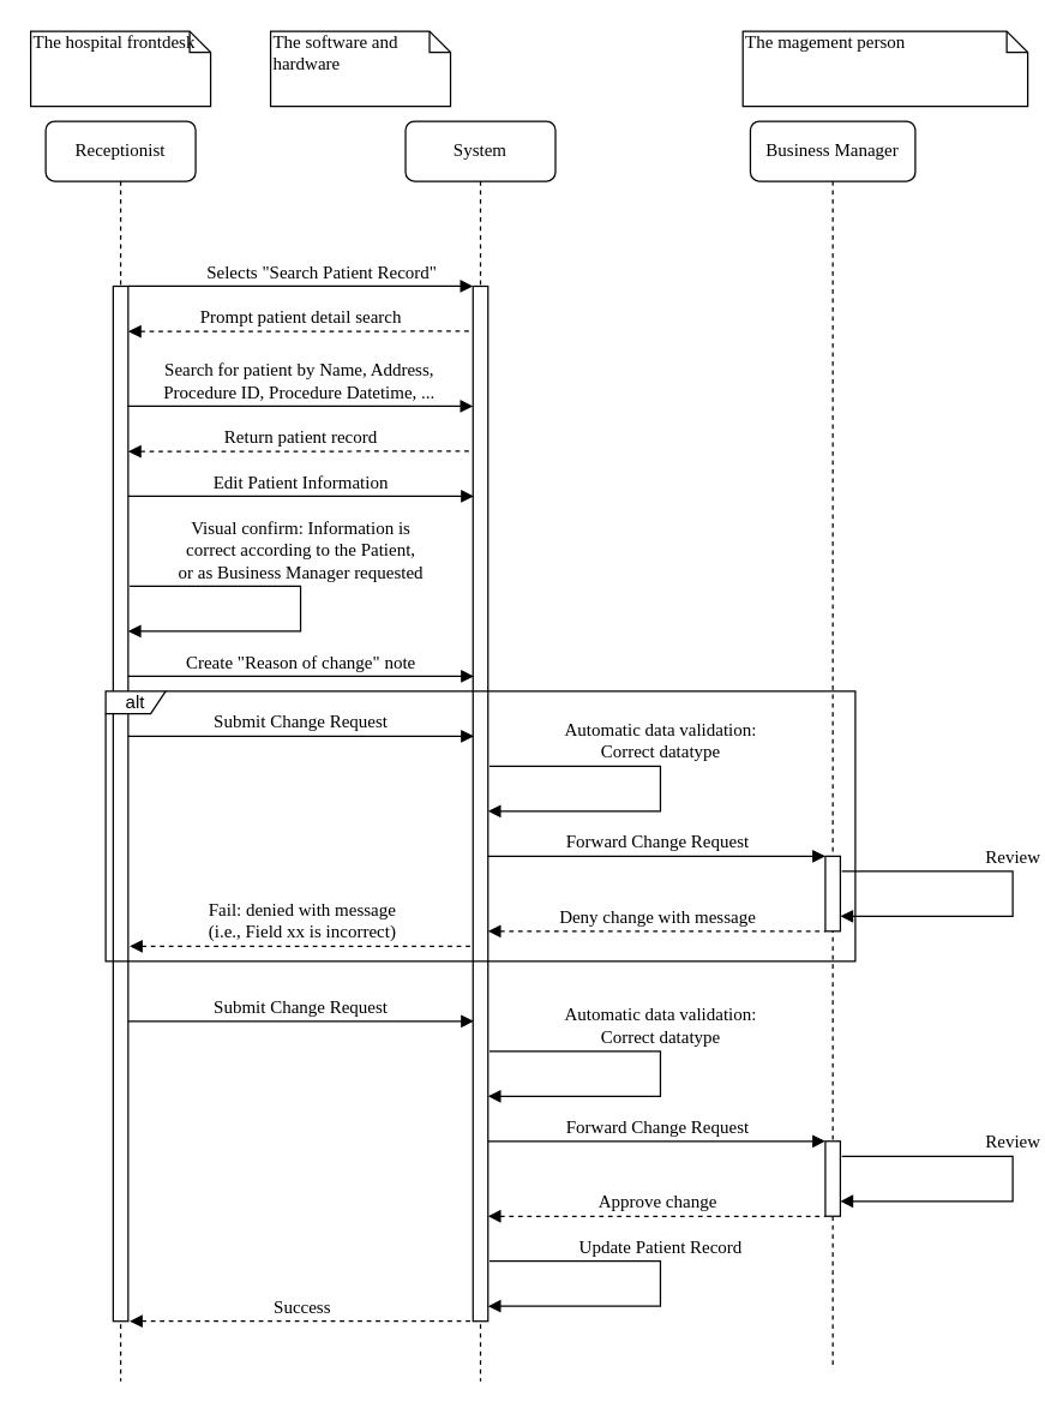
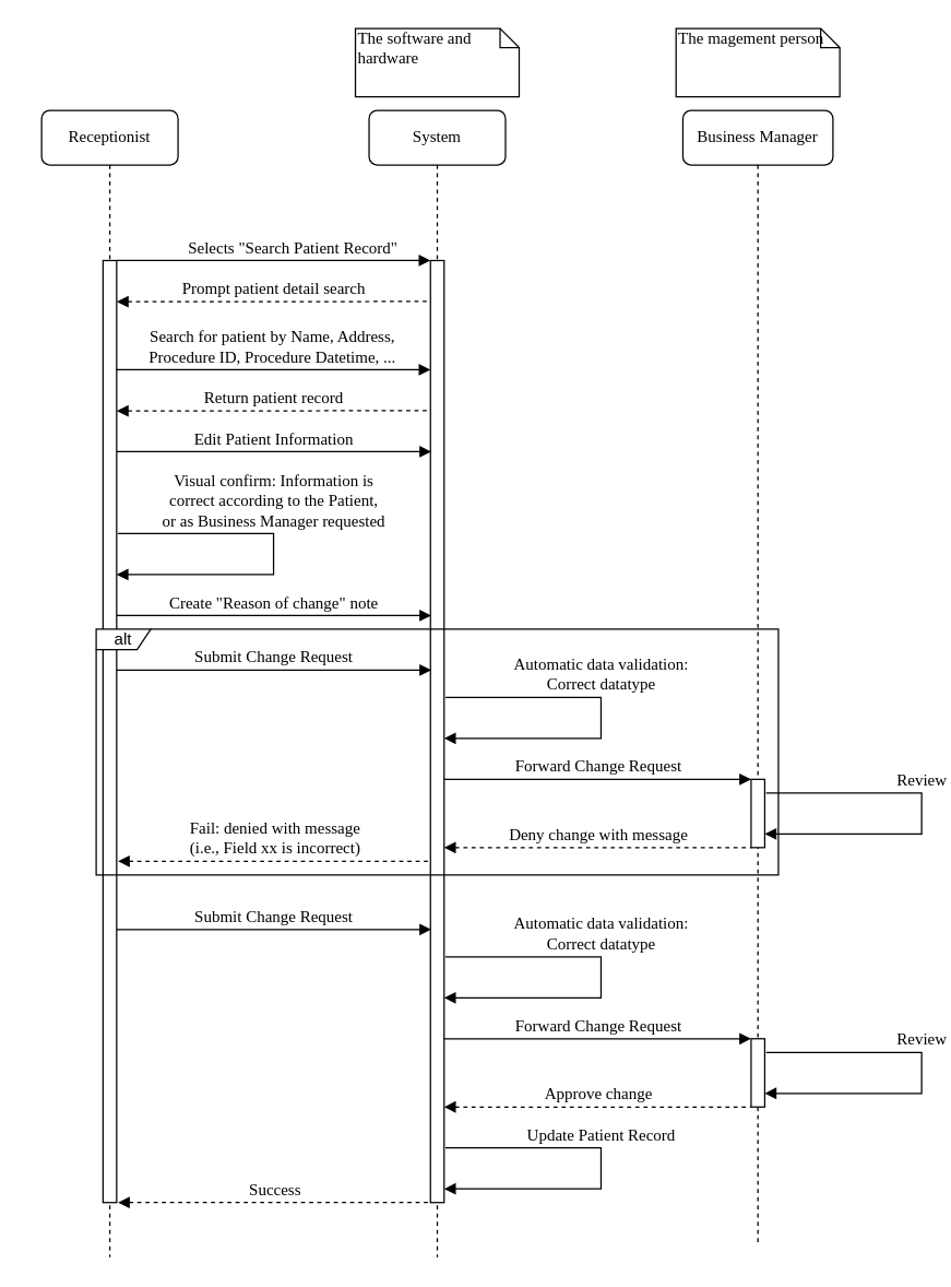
  <mxCell id="0" />
  <mxCell id="1" parent="0" />
  <mxCell id="2" value="System" style="shape=umlLifeline;perimeter=lifelinePerimeter;whiteSpace=wrap;html=1;container=0;collapsible=0;recursiveResize=0;outlineConnect=0;rounded=1;shadow=0;comic=0;labelBackgroundColor=none;strokeWidth=1;fontFamily=Verdana;fontSize=12;align=center;" vertex="1" parent="1"><mxGeometry x="270" y="80" width="100" height="840" as="geometry" /></mxCell>
  <mxCell id="3" value="Receptionist" style="shape=umlLifeline;perimeter=lifelinePerimeter;whiteSpace=wrap;html=1;container=0;collapsible=0;recursiveResize=0;outlineConnect=0;rounded=1;shadow=0;comic=0;labelBackgroundColor=none;strokeWidth=1;fontFamily=Verdana;fontSize=12;align=center;" vertex="1" parent="1"><mxGeometry x="30" y="80" width="100" height="840" as="geometry" /></mxCell>
- <mxCell id="4" value="The hospital frontdesk" style="shape=note;whiteSpace=wrap;html=1;size=14;verticalAlign=top;align=left;spacingTop=-6;rounded=0;shadow=0;comic=0;labelBackgroundColor=none;strokeWidth=1;fontFamily=Verdana;fontSize=12" vertex="1" parent="1"><mxGeometry x="20" y="20" width="120" height="50" as="geometry" /></mxCell>
- <mxCell id="5" value="The software and hardware" style="shape=note;whiteSpace=wrap;html=1;size=14;verticalAlign=top;align=left;spacingTop=-6;rounded=0;shadow=0;comic=0;labelBackgroundColor=none;strokeWidth=1;fontFamily=Verdana;fontSize=12" vertex="1" parent="1"><mxGeometry x="180" y="20" width="120" height="50" as="geometry" /></mxCell>
+ <mxCell id="5" value="The software and hardware" style="shape=note;whiteSpace=wrap;html=1;size=14;verticalAlign=top;align=left;spacingTop=-6;rounded=0;shadow=0;comic=0;labelBackgroundColor=none;strokeWidth=1;fontFamily=Verdana;fontSize=12" vertex="1" parent="1"><mxGeometry x="260" y="20" width="120" height="50" as="geometry" /></mxCell>
  <mxCell id="6" value="Return patient record" style="html=1;verticalAlign=bottom;endArrow=none;labelBackgroundColor=none;fontFamily=Verdana;fontSize=12;edgeStyle=elbowEdgeStyle;elbow=vertical;entryX=-0.012;entryY=0.997;entryDx=0;entryDy=0;entryPerimeter=0;endFill=0;startArrow=block;startFill=1;dashed=1;" edge="1" parent="1"><mxGeometry relative="1" as="geometry"><mxPoint x="85.12" y="300.15" as="sourcePoint" /><mxPoint x="315" y="300" as="targetPoint" /><Array as="points"><mxPoint x="240" y="300" /></Array></mxGeometry></mxCell>
  <mxCell id="7" value="Business Manager" style="shape=umlLifeline;perimeter=lifelinePerimeter;whiteSpace=wrap;html=1;container=1;collapsible=0;recursiveResize=0;outlineConnect=0;rounded=1;shadow=0;comic=0;labelBackgroundColor=none;strokeWidth=1;fontFamily=Verdana;fontSize=12;align=center;" vertex="1" parent="1"><mxGeometry x="500" y="80" width="110" height="830" as="geometry" /></mxCell>
  <mxCell id="8" value="" style="html=1;points=[];perimeter=orthogonalPerimeter;rounded=0;shadow=0;comic=0;labelBackgroundColor=none;strokeWidth=1;fontFamily=Verdana;fontSize=12;align=center;" vertex="1" parent="7"><mxGeometry x="50" y="680" width="10" height="50" as="geometry" /></mxCell>
  <mxCell id="9" value="Review" style="html=1;verticalAlign=bottom;endArrow=block;labelBackgroundColor=none;fontFamily=Verdana;fontSize=12;edgeStyle=orthogonalEdgeStyle;elbow=vertical;rounded=0;curved=0;exitX=1.073;exitY=0.217;exitDx=0;exitDy=0;exitPerimeter=0;endFill=1;entryX=1.047;entryY=0.253;entryDx=0;entryDy=0;entryPerimeter=0;" edge="1" parent="7"><mxGeometry x="-0.117" relative="1" as="geometry"><mxPoint x="61" y="690" as="sourcePoint" /><mxPoint x="60" y="720" as="targetPoint" /><Array as="points"><mxPoint x="175" y="690" /><mxPoint x="175" y="720" /></Array><mxPoint as="offset" /></mxGeometry></mxCell>
- <mxCell id="10" value="The magement person" style="shape=note;whiteSpace=wrap;html=1;size=14;verticalAlign=top;align=left;spacingTop=-6;rounded=0;shadow=0;comic=0;labelBackgroundColor=none;strokeWidth=1;fontFamily=Verdana;fontSize=12" vertex="1" parent="1"><mxGeometry x="495" y="20" width="190" height="50" as="geometry" /></mxCell>
+ <mxCell id="10" value="The magement person" style="shape=note;whiteSpace=wrap;html=1;size=14;verticalAlign=top;align=left;spacingTop=-6;rounded=0;shadow=0;comic=0;labelBackgroundColor=none;strokeWidth=1;fontFamily=Verdana;fontSize=12" vertex="1" parent="1"><mxGeometry x="495" y="20" width="120" height="50" as="geometry" /></mxCell>
  <mxCell id="11" value="" style="html=1;points=[];perimeter=orthogonalPerimeter;rounded=0;shadow=0;comic=0;labelBackgroundColor=none;strokeWidth=1;fontFamily=Verdana;fontSize=12;align=center;" vertex="1" parent="1"><mxGeometry x="315" y="190" width="10" height="690" as="geometry" /></mxCell>
  <mxCell id="12" value="Prompt patient detail search" style="html=1;verticalAlign=bottom;endArrow=none;labelBackgroundColor=none;fontFamily=Verdana;fontSize=12;edgeStyle=elbowEdgeStyle;elbow=vertical;entryX=-0.012;entryY=0.997;entryDx=0;entryDy=0;entryPerimeter=0;endFill=0;startArrow=block;startFill=1;dashed=1;" edge="1" parent="1"><mxGeometry relative="1" as="geometry"><mxPoint x="85.12" y="220.15" as="sourcePoint" /><mxPoint x="315" y="220" as="targetPoint" /><Array as="points"><mxPoint x="240" y="220" /></Array></mxGeometry></mxCell>
  <mxCell id="13" value="" style="html=1;points=[];perimeter=orthogonalPerimeter;rounded=0;shadow=0;comic=0;labelBackgroundColor=none;strokeWidth=1;fontFamily=Verdana;fontSize=12;align=center;" vertex="1" parent="1"><mxGeometry x="75" y="190" width="10" height="690" as="geometry" /></mxCell>
  <mxCell id="14" value="&lt;div&gt;Search for patient by Name, Address,&lt;/div&gt;&lt;div&gt;Procedure ID, Procedure Datetime, ...&lt;br&gt;&lt;/div&gt;" style="html=1;verticalAlign=bottom;endArrow=block;labelBackgroundColor=none;fontFamily=Verdana;fontSize=12;edgeStyle=elbowEdgeStyle;elbow=vertical;entryX=0.055;entryY=0.669;entryDx=0;entryDy=0;entryPerimeter=0;" edge="1" parent="1"><mxGeometry x="-0.004" relative="1" as="geometry"><mxPoint x="84.45" y="270" as="sourcePoint" /><mxPoint x="315" y="270.35" as="targetPoint" /><Array as="points"><mxPoint x="200" y="270" /></Array><mxPoint as="offset" /></mxGeometry></mxCell>
  <mxCell id="15" value="&lt;div&gt;Visual confirm: Information is&lt;/div&gt;&lt;div&gt;correct according to the Patient,&lt;/div&gt;&lt;div&gt;or as Business Manager requested&lt;br&gt;&lt;/div&gt;" style="html=1;verticalAlign=bottom;endArrow=block;labelBackgroundColor=none;fontFamily=Verdana;fontSize=12;edgeStyle=orthogonalEdgeStyle;elbow=vertical;rounded=0;curved=0;exitX=1.073;exitY=0.217;exitDx=0;exitDy=0;exitPerimeter=0;endFill=1;entryX=1.047;entryY=0.253;entryDx=0;entryDy=0;entryPerimeter=0;" edge="1" parent="1"><mxGeometry x="-0.117" relative="1" as="geometry"><mxPoint x="86" y="390" as="sourcePoint" /><mxPoint x="85" y="420" as="targetPoint" /><Array as="points"><mxPoint x="200" y="390" /><mxPoint x="200" y="420" /></Array><mxPoint as="offset" /></mxGeometry></mxCell>
  <mxCell id="16" value="Selects &quot;Search Patient Record&quot;" style="html=1;verticalAlign=bottom;endArrow=block;labelBackgroundColor=none;fontFamily=Verdana;fontSize=12;edgeStyle=orthogonalEdgeStyle;elbow=vertical;rounded=0;curved=0;exitX=0.961;exitY=0;exitDx=0;exitDy=0;exitPerimeter=0;entryX=-0.033;entryY=0.002;entryDx=0;entryDy=0;entryPerimeter=0;" edge="1" parent="1"><mxGeometry x="0.121" relative="1" as="geometry"><mxPoint x="85" y="190" as="sourcePoint" /><mxPoint x="315" y="190" as="targetPoint" /><Array as="points"><mxPoint x="90" y="190" /></Array><mxPoint as="offset" /></mxGeometry></mxCell>
  <mxCell id="17" value="Edit Patient Information" style="html=1;verticalAlign=bottom;endArrow=block;labelBackgroundColor=none;fontFamily=Verdana;fontSize=12;edgeStyle=elbowEdgeStyle;elbow=vertical;entryX=0.055;entryY=0.669;entryDx=0;entryDy=0;entryPerimeter=0;" edge="1" parent="1"><mxGeometry relative="1" as="geometry"><mxPoint x="85" y="330" as="sourcePoint" /><mxPoint x="315.55" y="330.35" as="targetPoint" /><Array as="points"><mxPoint x="200.55" y="330" /></Array></mxGeometry></mxCell>
  <mxCell id="18" value="Submit Change Request" style="html=1;verticalAlign=bottom;endArrow=block;labelBackgroundColor=none;fontFamily=Verdana;fontSize=12;edgeStyle=elbowEdgeStyle;elbow=vertical;entryX=0.055;entryY=0.669;entryDx=0;entryDy=0;entryPerimeter=0;" edge="1" parent="1"><mxGeometry relative="1" as="geometry"><mxPoint x="85" y="680" as="sourcePoint" /><mxPoint x="315.55" y="680.35" as="targetPoint" /><Array as="points"><mxPoint x="200.55" y="680" /></Array></mxGeometry></mxCell>
  <mxCell id="19" value="&lt;div&gt;Automatic data validation:&lt;/div&gt;&lt;div&gt;Correct datatype&lt;br&gt;&lt;/div&gt;" style="html=1;verticalAlign=bottom;endArrow=block;labelBackgroundColor=none;fontFamily=Verdana;fontSize=12;edgeStyle=orthogonalEdgeStyle;elbow=vertical;rounded=0;curved=0;exitX=1.073;exitY=0.217;exitDx=0;exitDy=0;exitPerimeter=0;endFill=1;entryX=1.047;entryY=0.253;entryDx=0;entryDy=0;entryPerimeter=0;" edge="1" parent="1"><mxGeometry x="-0.117" relative="1" as="geometry"><mxPoint x="326" y="700" as="sourcePoint" /><mxPoint x="325" y="730" as="targetPoint" /><Array as="points"><mxPoint x="440" y="700" /><mxPoint x="440" y="730" /></Array><mxPoint as="offset" /></mxGeometry></mxCell>
  <mxCell id="20" value="Forward Change Request" style="html=1;verticalAlign=bottom;endArrow=block;labelBackgroundColor=none;fontFamily=Verdana;fontSize=12;edgeStyle=elbowEdgeStyle;elbow=vertical;entryX=0;entryY=0;entryDx=0;entryDy=0;entryPerimeter=0;" edge="1" parent="1"><mxGeometry relative="1" as="geometry"><mxPoint x="325" y="760" as="sourcePoint" /><mxPoint x="550" y="760" as="targetPoint" /><Array as="points"><mxPoint x="535.55" y="760" /></Array></mxGeometry></mxCell>
  <mxCell id="21" value="Approve change" style="html=1;verticalAlign=bottom;endArrow=none;labelBackgroundColor=none;fontFamily=Verdana;fontSize=12;edgeStyle=elbowEdgeStyle;elbow=vertical;entryX=-0.012;entryY=0.997;entryDx=0;entryDy=0;entryPerimeter=0;endFill=0;startArrow=block;startFill=1;dashed=1;exitX=1.015;exitY=1;exitDx=0;exitDy=0;exitPerimeter=0;" edge="1" parent="1"><mxGeometry relative="1" as="geometry"><mxPoint x="325" y="810" as="sourcePoint" /><mxPoint x="550" y="810" as="targetPoint" /><Array as="points"><mxPoint x="475" y="810" /></Array></mxGeometry></mxCell>
  <mxCell id="22" value="Update Patient Record" style="html=1;verticalAlign=bottom;endArrow=block;labelBackgroundColor=none;fontFamily=Verdana;fontSize=12;edgeStyle=orthogonalEdgeStyle;elbow=vertical;rounded=0;curved=0;exitX=1.073;exitY=0.217;exitDx=0;exitDy=0;exitPerimeter=0;endFill=1;entryX=1.047;entryY=0.253;entryDx=0;entryDy=0;entryPerimeter=0;" edge="1" parent="1"><mxGeometry x="-0.117" relative="1" as="geometry"><mxPoint x="326" y="840" as="sourcePoint" /><mxPoint x="325" y="870" as="targetPoint" /><Array as="points"><mxPoint x="440" y="840" /><mxPoint x="440" y="870" /></Array><mxPoint as="offset" /></mxGeometry></mxCell>
  <mxCell id="23" value="Success" style="html=1;verticalAlign=bottom;endArrow=none;labelBackgroundColor=none;fontFamily=Verdana;fontSize=12;edgeStyle=elbowEdgeStyle;elbow=vertical;entryX=-0.012;entryY=0.997;entryDx=0;entryDy=0;entryPerimeter=0;endFill=0;startArrow=block;startFill=1;dashed=1;exitX=1.105;exitY=0.523;exitDx=0;exitDy=0;exitPerimeter=0;" edge="1" parent="1"><mxGeometry relative="1" as="geometry"><mxPoint x="86" y="880" as="sourcePoint" /><mxPoint x="315" y="880" as="targetPoint" /><Array as="points"><mxPoint x="240" y="880" /></Array></mxGeometry></mxCell>
  <mxCell id="24" value="Create &quot;Reason of change&quot; note" style="html=1;verticalAlign=bottom;endArrow=block;labelBackgroundColor=none;fontFamily=Verdana;fontSize=12;edgeStyle=elbowEdgeStyle;elbow=vertical;entryX=0.055;entryY=0.669;entryDx=0;entryDy=0;entryPerimeter=0;" edge="1" parent="1"><mxGeometry relative="1" as="geometry"><mxPoint x="85" y="450" as="sourcePoint" /><mxPoint x="315.55" y="450.35" as="targetPoint" /><Array as="points"><mxPoint x="200.55" y="450" /></Array></mxGeometry></mxCell>
  <mxCell id="25" value="alt" style="shape=umlFrame;whiteSpace=wrap;html=1;pointerEvents=0;recursiveResize=0;container=0;collapsible=0;width=40;height=15;" vertex="1" parent="1"><mxGeometry x="70" y="460" width="500" height="180" as="geometry" /></mxCell>
  <mxCell id="26" value="" style="html=1;points=[];perimeter=orthogonalPerimeter;rounded=0;shadow=0;comic=0;labelBackgroundColor=none;strokeWidth=1;fontFamily=Verdana;fontSize=12;align=center;" vertex="1" parent="1"><mxGeometry x="550" y="570" width="10" height="50" as="geometry" /></mxCell>
  <mxCell id="27" value="Review" style="html=1;verticalAlign=bottom;endArrow=block;labelBackgroundColor=none;fontFamily=Verdana;fontSize=12;edgeStyle=orthogonalEdgeStyle;elbow=vertical;rounded=0;curved=0;exitX=1.073;exitY=0.217;exitDx=0;exitDy=0;exitPerimeter=0;endFill=1;entryX=1.047;entryY=0.253;entryDx=0;entryDy=0;entryPerimeter=0;" edge="1" parent="1"><mxGeometry x="-0.117" relative="1" as="geometry"><mxPoint x="561" y="580" as="sourcePoint" /><mxPoint x="560" y="610" as="targetPoint" /><Array as="points"><mxPoint x="675" y="580" /><mxPoint x="675" y="610" /></Array><mxPoint as="offset" /></mxGeometry></mxCell>
  <mxCell id="28" value="Submit Change Request" style="html=1;verticalAlign=bottom;endArrow=block;labelBackgroundColor=none;fontFamily=Verdana;fontSize=12;edgeStyle=elbowEdgeStyle;elbow=vertical;entryX=0.055;entryY=0.669;entryDx=0;entryDy=0;entryPerimeter=0;" edge="1" parent="1"><mxGeometry relative="1" as="geometry"><mxPoint x="85" y="490" as="sourcePoint" /><mxPoint x="315.55" y="490.35" as="targetPoint" /><Array as="points"><mxPoint x="200.55" y="490" /></Array></mxGeometry></mxCell>
  <mxCell id="29" value="&lt;div&gt;Automatic data validation:&lt;/div&gt;&lt;div&gt;Correct datatype&lt;br&gt;&lt;/div&gt;" style="html=1;verticalAlign=bottom;endArrow=block;labelBackgroundColor=none;fontFamily=Verdana;fontSize=12;edgeStyle=orthogonalEdgeStyle;elbow=vertical;rounded=0;curved=0;exitX=1.073;exitY=0.217;exitDx=0;exitDy=0;exitPerimeter=0;endFill=1;entryX=1.047;entryY=0.253;entryDx=0;entryDy=0;entryPerimeter=0;" edge="1" parent="1"><mxGeometry x="-0.117" relative="1" as="geometry"><mxPoint x="326" y="510" as="sourcePoint" /><mxPoint x="325" y="540" as="targetPoint" /><Array as="points"><mxPoint x="440" y="510" /><mxPoint x="440" y="540" /></Array><mxPoint as="offset" /></mxGeometry></mxCell>
  <mxCell id="30" value="Forward Change Request" style="html=1;verticalAlign=bottom;endArrow=block;labelBackgroundColor=none;fontFamily=Verdana;fontSize=12;edgeStyle=elbowEdgeStyle;elbow=vertical;entryX=0;entryY=0;entryDx=0;entryDy=0;entryPerimeter=0;" edge="1" parent="1"><mxGeometry relative="1" as="geometry"><mxPoint x="325" y="570" as="sourcePoint" /><mxPoint x="550" y="570" as="targetPoint" /><Array as="points"><mxPoint x="535.55" y="570" /></Array></mxGeometry></mxCell>
  <mxCell id="31" value="Deny change with message" style="html=1;verticalAlign=bottom;endArrow=none;labelBackgroundColor=none;fontFamily=Verdana;fontSize=12;edgeStyle=elbowEdgeStyle;elbow=vertical;entryX=-0.012;entryY=0.997;entryDx=0;entryDy=0;entryPerimeter=0;endFill=0;startArrow=block;startFill=1;dashed=1;exitX=1.015;exitY=1;exitDx=0;exitDy=0;exitPerimeter=0;" edge="1" parent="1"><mxGeometry relative="1" as="geometry"><mxPoint x="325" y="620" as="sourcePoint" /><mxPoint x="550" y="620" as="targetPoint" /><Array as="points"><mxPoint x="475" y="620" /></Array></mxGeometry></mxCell>
  <mxCell id="32" value="&lt;div&gt;Fail: denied with message&lt;/div&gt;&lt;div&gt;(i.e., Field xx is incorrect)&lt;/div&gt;" style="html=1;verticalAlign=bottom;endArrow=none;labelBackgroundColor=none;fontFamily=Verdana;fontSize=12;edgeStyle=elbowEdgeStyle;elbow=vertical;entryX=-0.012;entryY=0.997;entryDx=0;entryDy=0;entryPerimeter=0;endFill=0;startArrow=block;startFill=1;dashed=1;exitX=1.105;exitY=0.523;exitDx=0;exitDy=0;exitPerimeter=0;" edge="1" parent="1"><mxGeometry relative="1" as="geometry"><mxPoint x="86" y="630" as="sourcePoint" /><mxPoint x="315" y="630" as="targetPoint" /><Array as="points"><mxPoint x="240" y="630" /></Array></mxGeometry></mxCell>
